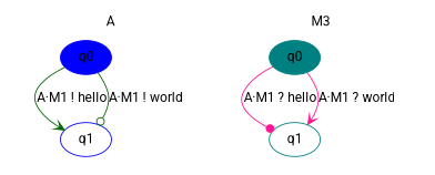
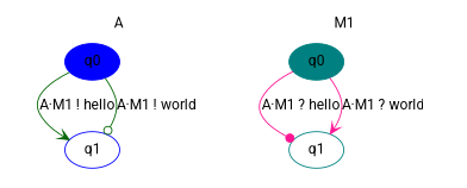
  digraph {
    color=white
    fontname=Roboto
    node [color=blue fontname=Roboto]
    edge [color=darkgreen arrowhead=vee fontname=Roboto]
    n1 [label=q0 style=filled]
    n2 [label=q1]
    n3 [color=teal label=q0 style=filled]
    n4 [label=q1 color=teal]
    subgraph cluster_1 {
      label=A
      n1
      n2
    }
    subgraph cluster_2 {
-     label=M3
+     label=M1
      n3
      n4
    }
    n1 -> n2 [label="A&middot;M1 ! hello"]
    n1 -> n2 [label="A&middot;M1 ! world" arrowhead=odot]
    n3 -> n4 [label="A&middot;M1 ? hello" color=deeppink arrowhead=dot]
    n3 -> n4 [label="A&middot;M1 ? world" color=deeppink]
  }
